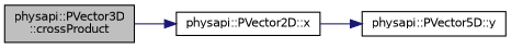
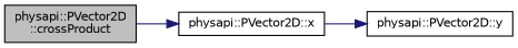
  digraph {
    rankdir=LR
    node [color=black fillcolor=white fontname=Helvetica fontsize=10 shape=record style=filled]
    edge [color=midnightblue fontname=Helvetica fontsize=10 labelfontname=Helvetica labelfontsize=10 style=solid]
-   n1 [fillcolor=grey75 fontcolor=black height=0.2 label="physapi::PVector3D\l::crossProduct" width=0.4]
+   n1 [fillcolor=grey75 fontcolor=black height=0.2 label="physapi::PVector2D\l::crossProduct" width=0.4]
    n2 [height=0.2 label="physapi::PVector2D::x" width=0.4]
-   n3 [height=0.2 label="physapi::PVector5D::y" width=0.4]
+   n3 [height=0.2 label="physapi::PVector2D::y" width=0.4]
    n1 -> n2
    n2 -> n3
  }
